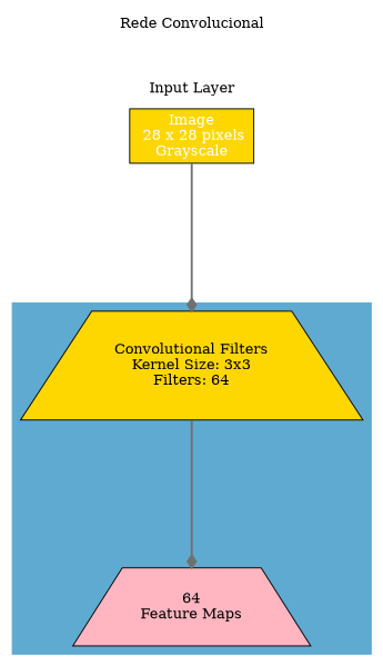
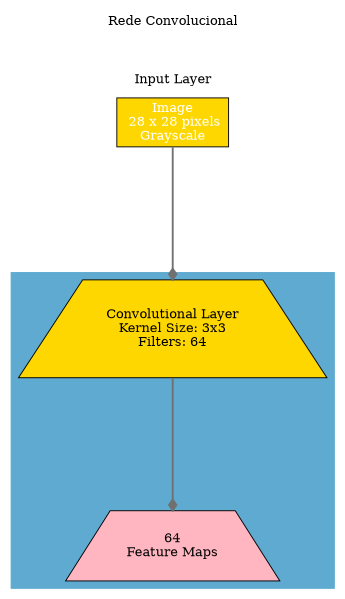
  digraph {
    arrowShape=none
    nodesep=1
    ranksep=2
    splines=false
    node [fillcolor=gold shape=trapezium style=filled]
    edge [arrowhead=diamond color="#707070" style=bold]
    n1 [fontcolor=white label="Image\n 28 x 28 pixels\nGrayscale" shape=box]
-   n2 [label="Convolutional Filters\nKernel Size: 3x3\nFilters: 64"]
+   n2 [label="Convolutional Layer\nKernel Size: 3x3\nFilters: 64"]
    n3 [label="64\nFeature Maps" fillcolor=lightpink]
    subgraph cluster_1 {
      color=white
      label="Rede Convolucional\n\n\n\nInput Layer"
      n1
    }
    subgraph cluster_2 {
      color="#5faad0"
      style=filled
      n2
      n3
    }
    subgraph cluster_3 {
      color=white
      label="Output Layer"
      labeljust=1
      labelloc=bottom
      rank=same
    }
    n1 -> n2
    n2 -> n3
  }
